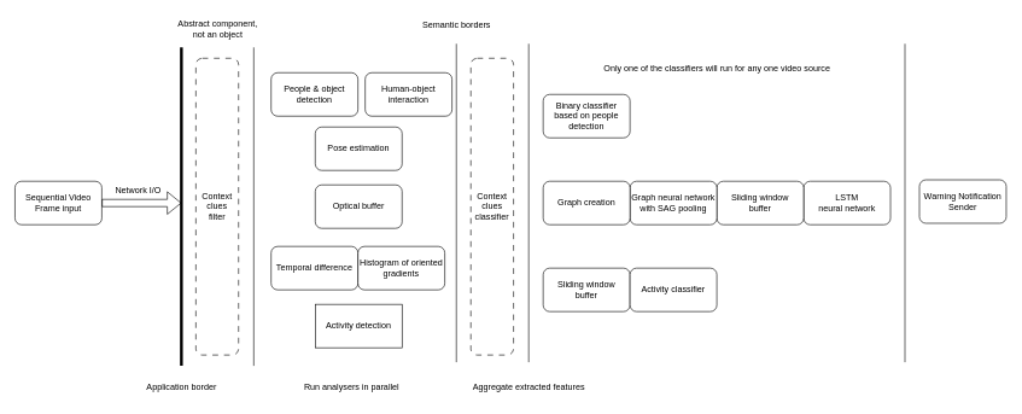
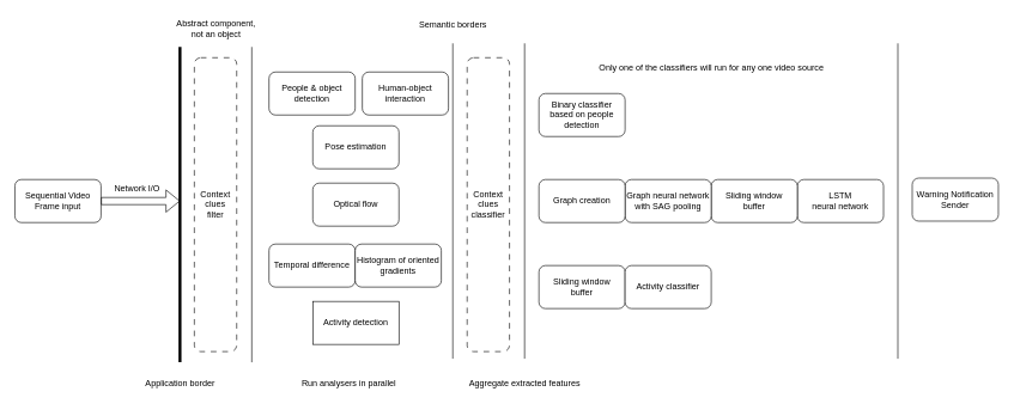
  <mxCell id="0" />
  <mxCell id="1" parent="0" />
  <mxCell id="2" value="People &amp;amp; object detection" style="rounded=1;whiteSpace=wrap;html=1;" parent="1" vertex="1"><mxGeometry x="374" y="100" width="120" height="60" as="geometry" /></mxCell>
- <mxCell id="3" value="Optical buffer" style="rounded=1;whiteSpace=wrap;html=1;" parent="1" vertex="1"><mxGeometry x="435" y="255" width="120" height="60" as="geometry" /></mxCell>
+ <mxCell id="3" value="Optical flow" style="rounded=1;whiteSpace=wrap;html=1;" parent="1" vertex="1"><mxGeometry x="435" y="255" width="120" height="60" as="geometry" /></mxCell>
  <mxCell id="4" value="Temporal difference" style="rounded=1;whiteSpace=wrap;html=1;" parent="1" vertex="1"><mxGeometry x="374" y="340" width="120" height="60" as="geometry" /></mxCell>
  <mxCell id="5" value="Histogram of oriented gradients" style="rounded=1;whiteSpace=wrap;html=1;" parent="1" vertex="1"><mxGeometry x="494" y="340" width="120" height="60" as="geometry" /></mxCell>
  <mxCell id="6" value="&lt;div&gt;Pose estimation&lt;/div&gt;" style="rounded=1;whiteSpace=wrap;html=1;" parent="1" vertex="1"><mxGeometry x="435" y="175" width="120" height="60" as="geometry" /></mxCell>
  <mxCell id="7" value="LSTM&lt;div&gt;neural network&lt;/div&gt;" style="rounded=1;whiteSpace=wrap;html=1;" parent="1" vertex="1"><mxGeometry x="1110" y="250" width="120" height="60" as="geometry" /></mxCell>
  <mxCell id="8" value="Activity detection" style="whiteSpace=wrap;html=1;rounded=0;" parent="1" vertex="1"><mxGeometry x="435" y="420" width="120" height="60" as="geometry" /></mxCell>
  <mxCell id="9" value="Human-object interaction" style="rounded=1;whiteSpace=wrap;html=1;" parent="1" vertex="1"><mxGeometry x="504" y="100" width="120" height="60" as="geometry" /></mxCell>
  <mxCell id="10" value="Context&lt;div&gt;clues&lt;/div&gt;&lt;div&gt;filter&lt;/div&gt;" style="rounded=1;whiteSpace=wrap;html=1;dashed=1;dashPattern=8 8;" parent="1" vertex="1"><mxGeometry x="270" y="80" width="59" height="410" as="geometry" /></mxCell>
  <mxCell id="11" value="Sequential Video Frame input" style="rounded=1;whiteSpace=wrap;html=1;" parent="1" vertex="1"><mxGeometry x="20" y="250" width="120" height="60" as="geometry" /></mxCell>
  <mxCell id="12" value="" style="endArrow=none;html=1;rounded=0;strokeWidth=4;" parent="1" edge="1"><mxGeometry width="50" height="50" relative="1" as="geometry"><mxPoint x="250" y="505" as="sourcePoint" /><mxPoint x="250" y="65" as="targetPoint" /></mxGeometry></mxCell>
  <mxCell id="13" value="" style="endArrow=none;html=1;rounded=0;strokeWidth=1;" parent="1" edge="1"><mxGeometry width="50" height="50" relative="1" as="geometry"><mxPoint x="630" y="500" as="sourcePoint" /><mxPoint x="630" y="60" as="targetPoint" /></mxGeometry></mxCell>
  <mxCell id="14" value="Sliding window&lt;div&gt;buffer&lt;/div&gt;" style="rounded=1;whiteSpace=wrap;html=1;" vertex="1" parent="1"><mxGeometry x="990" y="250" width="120" height="60" as="geometry" /></mxCell>
  <mxCell id="15" value="Graph neural network with SAG pooling" style="rounded=1;whiteSpace=wrap;html=1;" vertex="1" parent="1"><mxGeometry x="870" y="250" width="120" height="60" as="geometry" /></mxCell>
  <mxCell id="16" value="Graph creation" style="rounded=1;whiteSpace=wrap;html=1;" vertex="1" parent="1"><mxGeometry x="750" y="250" width="120" height="60" as="geometry" /></mxCell>
  <mxCell id="17" value="" style="shape=flexArrow;endArrow=classic;html=1;rounded=0;exitX=1;exitY=0.5;exitDx=0;exitDy=0;" edge="1" parent="1" source="11"><mxGeometry width="50" height="50" relative="1" as="geometry"><mxPoint x="90" y="380" as="sourcePoint" /><mxPoint x="250" y="280" as="targetPoint" /></mxGeometry></mxCell>
  <mxCell id="18" value="Network I/O" style="text;html=1;align=center;verticalAlign=middle;resizable=0;points=[];autosize=1;strokeColor=none;fillColor=none;" vertex="1" parent="1"><mxGeometry x="145" y="248" width="90" height="30" as="geometry" /></mxCell>
  <mxCell id="19" value="" style="endArrow=none;html=1;rounded=0;strokeWidth=1;" edge="1" parent="1"><mxGeometry width="50" height="50" relative="1" as="geometry"><mxPoint x="350" y="505" as="sourcePoint" /><mxPoint x="350" y="65" as="targetPoint" /></mxGeometry></mxCell>
  <mxCell id="20" value="Context&lt;div&gt;clues&lt;/div&gt;&lt;div&gt;classifier&lt;/div&gt;" style="rounded=1;whiteSpace=wrap;html=1;dashed=1;dashPattern=8 8;" vertex="1" parent="1"><mxGeometry x="650" y="80" width="59" height="410" as="geometry" /></mxCell>
  <mxCell id="21" value="Binary classifier based on people detection" style="rounded=1;whiteSpace=wrap;html=1;" vertex="1" parent="1"><mxGeometry x="750" y="130" width="120" height="60" as="geometry" /></mxCell>
  <mxCell id="22" value="Sliding window&lt;div&gt;buffer&lt;/div&gt;" style="rounded=1;whiteSpace=wrap;html=1;" vertex="1" parent="1"><mxGeometry x="750" y="370" width="120" height="60" as="geometry" /></mxCell>
  <mxCell id="23" value="Activity classifier" style="rounded=1;whiteSpace=wrap;html=1;" vertex="1" parent="1"><mxGeometry x="870" y="370" width="120" height="60" as="geometry" /></mxCell>
  <mxCell id="24" value="" style="endArrow=none;html=1;rounded=0;strokeWidth=1;" edge="1" parent="1"><mxGeometry width="50" height="50" relative="1" as="geometry"><mxPoint x="730" y="500" as="sourcePoint" /><mxPoint x="730" y="60" as="targetPoint" /></mxGeometry></mxCell>
  <mxCell id="25" value="Run analysers in parallel" style="text;html=1;align=center;verticalAlign=middle;resizable=0;points=[];autosize=1;strokeColor=none;fillColor=none;" vertex="1" parent="1"><mxGeometry x="410" y="520" width="150" height="30" as="geometry" /></mxCell>
  <mxCell id="26" value="Aggregate extracted features" style="text;html=1;align=center;verticalAlign=middle;resizable=0;points=[];autosize=1;strokeColor=none;fillColor=none;" vertex="1" parent="1"><mxGeometry x="640" y="520" width="180" height="30" as="geometry" /></mxCell>
  <mxCell id="27" value="Semantic borders" style="text;html=1;align=center;verticalAlign=middle;resizable=0;points=[];autosize=1;strokeColor=none;fillColor=none;" vertex="1" parent="1"><mxGeometry x="570" y="20" width="120" height="30" as="geometry" /></mxCell>
  <mxCell id="28" value="Abstract component,&lt;div&gt;not an object&lt;/div&gt;" style="text;html=1;align=center;verticalAlign=middle;resizable=0;points=[];autosize=1;strokeColor=none;fillColor=none;" vertex="1" parent="1"><mxGeometry x="234.5" y="20" width="130" height="40" as="geometry" /></mxCell>
  <mxCell id="29" value="Warning Notification&lt;div&gt;Sender&lt;/div&gt;" style="rounded=1;whiteSpace=wrap;html=1;" vertex="1" parent="1"><mxGeometry x="1270" y="248" width="120" height="60" as="geometry" /></mxCell>
  <mxCell id="30" value="" style="endArrow=none;html=1;rounded=0;strokeWidth=1;" edge="1" parent="1"><mxGeometry width="50" height="50" relative="1" as="geometry"><mxPoint x="1250" y="500" as="sourcePoint" /><mxPoint x="1250" y="60" as="targetPoint" /></mxGeometry></mxCell>
  <mxCell id="31" value="Only one of the classifiers will run for any one video source" style="text;html=1;align=center;verticalAlign=middle;resizable=0;points=[];autosize=1;strokeColor=none;fillColor=none;" vertex="1" parent="1"><mxGeometry x="820" y="80" width="340" height="30" as="geometry" /></mxCell>
  <mxCell id="32" value="Application border" style="text;html=1;align=center;verticalAlign=middle;resizable=0;points=[];autosize=1;strokeColor=none;fillColor=none;" vertex="1" parent="1"><mxGeometry x="190" y="520" width="120" height="30" as="geometry" /></mxCell>
